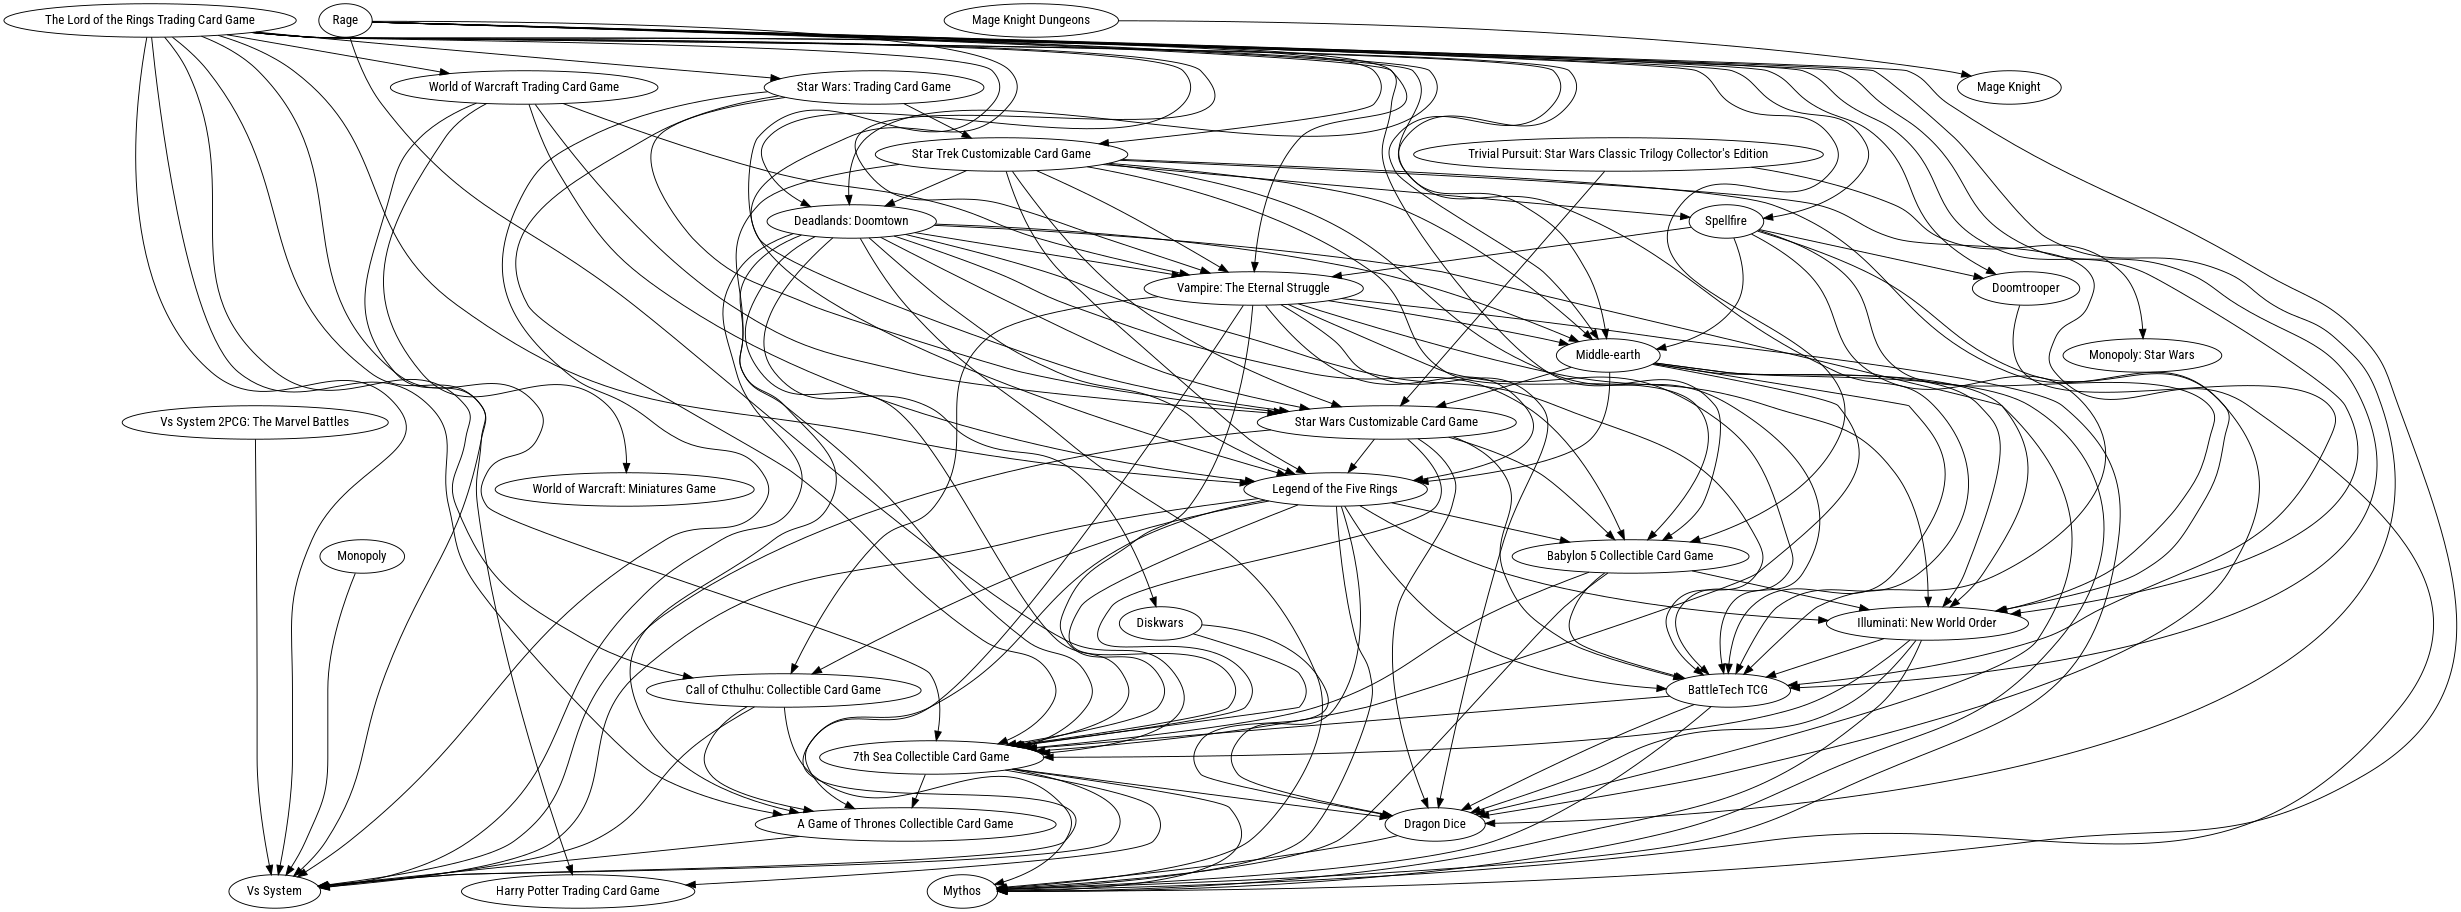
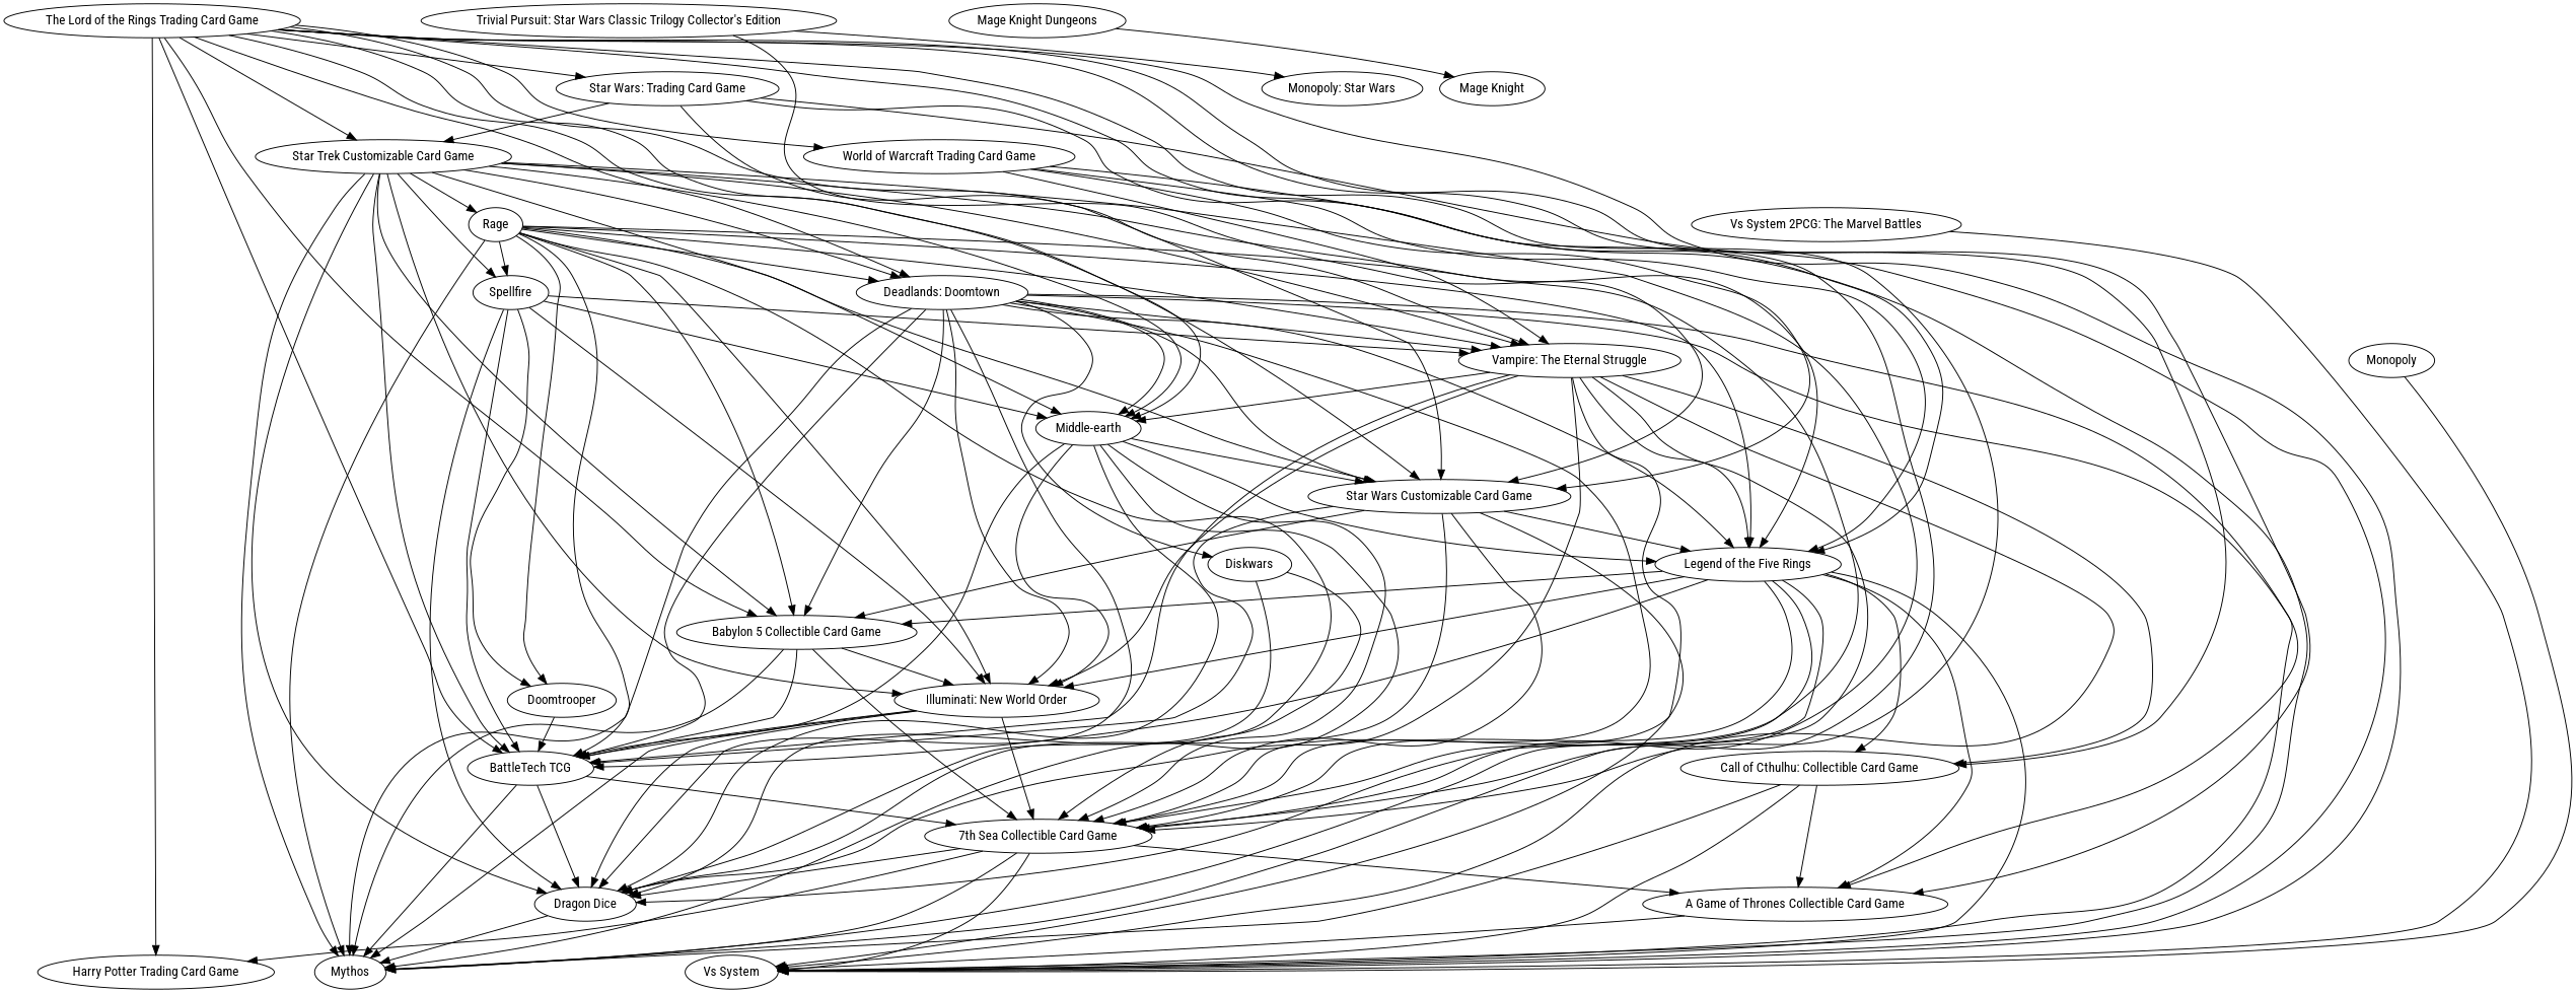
  digraph {
    fontname="Roboto Condensed"
    node [category="1002,1044,1064,1016" complexity=2.3864 fontname="Roboto Condensed" max_players=2 max_players_best=2 max_players_rec=2 max_time=45 mechanic=2040 min_players=2 min_players_best=2 min_players_rec=2 min_time=45]
    edge [fontname="Roboto Condensed"]
    n1 [bayes_rating=5.91654 category="1055,1002,1029,1044,1010,1046,1024" complexity=3.0167 l="-36.472,-10.159" label="Deadlands: Doomtown" max_players=6 max_players_best=6 max_players_rec=6 mechanic="2040,2011,2015" rating=7.25116 weight=1.3262681]
    n2 [bayes_rating=5.73803 category="1022,1002,1044,1008,1090" complexity=2.4828 l="-36.544,-10.050" label="7th Sea Collectible Card Game" max_players=6 max_players_best=6 max_players_rec=6 mechanic="2046,2040" rating=6.71121 weight=1.5078391]
    n3 [bayes_rating=6.22548 category="1002,1044,1010,1046,1035" complexity=3.2905 l="-36.830,-10.396" label="Legend of the Five Rings" max_players=8 max_players_rec=4 mechanic="2041,2685,2004" rating=7.165 weight=2.0512462]
    n4 [bayes_rating=5.80802 category="1022,1002,1044,1046,1024,1093" complexity=2.5556 l="-37.068,-10.509" label=Mythos max_players=10 max_players_best=4 max_players_rec=4 mechanic="3004,2040,2004,2686" min_players=1 rating=6.64615 weight=0.94240636]
    n5 [bayes_rating=5.75691 category="1002,1044,1016" complexity=2.4675 l="-36.931,-10.164" label="BattleTech TCG" max_time=20 min_time=20 rating=6.51682 weight=1.4382125]
    n6 [bayes_rating=5.73106 category="1002,1044,1021,1064,1026,1001,1016" complexity=3.1224 l="-36.996,-9.925" label="Babylon 5 Collectible Card Game" max_players=10 max_players_best=10 max_players_rec=10 max_time=60 mechanic="2040,2028,2015,2017" min_time=60 rating=6.75155 weight=0.6538497]
    n7 [bayes_rating=5.78591 category="1002,1044,1010,1093" complexity=2.8955 l="-36.960,-9.810" label="A Game of Thrones Collectible Card Game" max_players=5 max_players_best=5 max_players_rec=5 max_time=30 min_time=30 rating=6.86363 weight=0.35563368]
    n8 [bayes_rating=5.57453 category="1044,1010,1019" complexity=2.3958 l="-36.972,-10.334" label=Diskwars max_players=8 max_players_best=8 max_players_rec=8 max_time=90 mechanic="2001,2015" min_time=90 rating=5.95799 weight=0.5263498]
    n9 [bayes_rating=6.36819 category="1023,1002,1044,1046,1024,1001" complexity=3.4027 l="-36.825,-10.679" label="Vampire: The Eternal Struggle" max_players=5 max_players_best=5 max_players_rec=5 max_time=120 mechanic="2073,3004,2040,3099,2915,2685,2017" min_players_best=5 min_players_rec=4 min_time=120 rating=7.24368 weight=2.2576885]
    n10 [bayes_rating=6.33908 category="1022,1002,1044,1020,1010,1046,1093,1019" complexity=3.7385 l="-37.017,-10.696" label="Middle-earth" max_players=5 max_players_rec=3 max_time=90 mechanic="2046,2072,2040,2015" min_players=1 min_players_rec=1 min_time=90 rating=7.34411 weight=1.3202115]
    n11 [bayes_rating=5.81415 category="1002,1044,1079,1026,1001,1016" complexity=2.89 l="-36.575,-10.656" label="Illuminati: New World Order" max_players=6 max_players_best=6 max_players_rec=6 max_time=120 mechanic="2001,2664,2072,2040,2002,2015" min_time=120 rating=6.38847 weight=2.2113948]
    n12 [bayes_rating=5.57066 category="1044,1017,1010" complexity=2.3846 l="-36.860,-9.925" label="Dragon Dice" max_players=4 max_players_best=4 max_players_rec=4 max_time=30 mechanic=2072 min_time=30 rating=5.89806 weight=1.2744542]
    n13 [bayes_rating=5.85308 category="1002,1044,1116" complexity=2.6027 l="-37.163,-10.401" label="Vs System" max_time=15 min_time=15 rating=6.78742 weight=0.9163087]
    n14 [bayes_rating=6.12073 complexity=3.1751 l="-36.686,-10.517" label="Star Wars Customizable Card Game" max_time=60 mechanic="2080,2040,2011,2015" min_time=60 rating=6.74152 weight=1.7167803]
    n15 [bayes_rating=5.70547 category="1002,1044,1010,1046,1093" complexity=1.962 l="-37.079,-9.820" label="Harry Potter Trading Card Game" max_time=20 mechanic="2001,2040,2015" min_time=20 rating=6.16808 weight=0.13045925]
    n16 [bayes_rating=5.81207 category="1002,1044,1024,1093" complexity=2.5484 l="-37.278,-10.028" label="Call of Cthulhu: Collectible Card Game" max_time=30 mechanic="2040,2041" min_time=30 rating=6.87174 weight=0.42496422]
    n17 [bayes_rating=5.66893 complexity=2.7978 l="-37.177,-10.215" label="Star Trek Customizable Card Game" mechanic="2040,2004" rating=6.13181 weight=1.1575012]
    n18 [bayes_rating=5.61156 category="1002,1044,1046,1024" l="-36.521,-10.410" label=Rage max_players=6 max_players_best=6 max_players_rec=6 rating=6.11914 weight=0.99831146 mechanic=""]
    n19 [bayes_rating=5.39472 category="1002,1044,1010" complexity=2.0444 l="-37.349,-10.446" label=Spellfire max_players=8 max_players_best=8 max_players_rec=8 max_time=90 mechanic="2018,2041,2004,2008" min_time=90 rating=5.27701 weight=0.47393054]
    n20 [bayes_rating=5.50095 category="1002,1044,1046,1024,1016,1113" complexity=2.1111 l="-36.783,-10.836" label=Doomtrooper max_players=7 max_players_best=7 max_players_rec=7 max_time=60 mechanic="2001,2040,2015" min_time=60 rating=5.72342 weight=0.124427706]
    n21 [bayes_rating=6.09135 category="1022,1002,1044,1010,1064,1093" complexity=2.9478 l="-36.635,-10.333" label="The Lord of the Rings Trading Card Game" max_players=6 max_players_rec=4 rating=6.99049 weight=1.2769359]
    n22 [bayes_rating=5.56534 category="1002,1044,1046,1064,1016" complexity=2.0 l="-36.808,-9.812" label="Star Wars: Trading Card Game" mechanic=2001 rating=5.95039 weight=0.33898962]
    n23 [bayes_rating=6.04081 category="1002,1044,1010,1101" complexity=2.5838 l="-37.114,-9.999" label="World of Warcraft Trading Card Game" max_time=20 mechanic="2040,2015" min_time=20 rating=6.72255 weight=0.7738838]
-   n24 [bayes_rating=5.77415 category="1022,1044,1010,1046,1047,1101,1019" complexity=2.3176 l="-36.986,-9.636" label="World of Warcraft: Miniatures Game" max_players_rec=3 mechanic="2001,2046,2072,2026,2663" rating=6.67263 weight=0.25635755]
    n25 [bayes_rating=5.80378 category="1002,1116,1046" complexity=2.3929 l="-37.393,-9.905" label="Vs System 2PCG: The Marvel Battles" max_time=30 mechanic="2040,2015" min_time=30 rating=6.96949 weight=0]
    n26 [bayes_rating=5.77575 category="1022,1044,1020,1010,1046,1059,1047" complexity=2.4769 l="-36.378,-11.246" label="Mage Knight Dungeons" max_players=4 max_players_best=4 max_players_rec=4 max_time=60 mechanic="2001,2011,2028,2002,2015" min_time=60 rating=6.6928 weight=0.40585265]
    "Mage Knight" [bayes_rating=5.70563 category="1044,1010,1047,1019" l="-36.186,-11.139" max_players=4 max_players_best=4 max_players_rec=4 max_time=60 min_time=60 rating=6.19543 mechanic=""]
    n28 [bayes_rating=5.99437 category="1044,1116,1017,1046,1047" complexity=2.8177 l="-36.462,-10.913" label=Monopoly max_players_rec=3 max_time=60 mechanic="2001,2072,2015" min_time=60 rating=6.50971]
    n29 [bayes_rating=5.50118 category="1064,1030,1016,1027" complexity=1.5758 l="-36.053,-10.481" label="Trivial Pursuit: Star Wars Classic Trilogy Collector's Edition" max_players=4 max_players_best=4 max_players_rec=4 max_time=90 mechanic=2035 min_time=90 rating=5.59695 weight=0.3055281]
    "Monopoly: Star Wars" [bayes_rating=5.17578 category="1021,1064,1026" complexity=1.7368 l="-35.601,-10.421" max_players=8 max_players_best=8 max_players_rec=8 max_time=90 mechanic="2012,2685,2035,2004,2008" min_time=90 rating=4.94893]
    n1 -> n2 [weight=0.16666667]
    n1 -> n3 [weight=0.11681583]
    n1 -> n4 [weight=0.0948213]
    n1 -> n5 [weight=0.088757396]
    n1 -> n6 [weight=0.08189263]
    n1 -> n7 [weight=0.07959356]
    n1 -> n8 [weight=0.07789855]
    n1 -> n9 [weight=0.07708406]
    n1 -> n10 [weight=0.06728074]
    n1 -> n11 [weight=0.06684782]
+   n1 -> n12 [weight=0.06575015]
    n1 -> n13 [weight=0.06521739]
    n1 -> n14 [weight=0.06327373]
    n2 -> n4 [weight=0.0769823]
    n2 -> n7 [weight=0.07123288]
    n2 -> n12 [weight=0.06325111]
    n2 -> n13 [weight=0.068627454]
    n2 -> n15 [weight=0.06747295]
    n3 -> n2 [weight=0.116084605]
    n3 -> n4 [weight=0.07724778]
    n3 -> n5 [weight=0.09079118]
    n3 -> n6 [weight=0.06413302]
    n3 -> n7 [weight=0.068442814]
    n3 -> n11 [weight=0.072216295]
    n3 -> n12 [weight=0.064613074]
    n3 -> n13 [weight=0.08119478]
    n3 -> n16 [weight=0.06347093]
    n5 -> n2 [weight=0.0968775]
    n5 -> n4 [weight=0.06645162]
    n5 -> n12 [weight=0.07321131]
    n6 -> n2 [weight=0.10131712]
    n6 -> n4 [weight=0.071149334]
    n6 -> n5 [weight=0.09290954]
    n6 -> n11 [weight=0.060799073]
    n7 -> n13 [weight=0.061959654]
    n8 -> n2 [weight=0.08582834]
    n8 -> n12 [weight=0.08109876]
    n9 -> n2 [weight=0.06376915]
    n9 -> n3 [weight=0.12779291]
    n9 -> n4 [weight=0.082808875]
    n9 -> n5 [weight=0.0828877]
    n9 -> n10 [weight=0.11381909]
    n9 -> n11 [weight=0.09929287]
    n9 -> n12 [weight=0.06636637]
    n9 -> n13 [weight=0.06032258]
    n9 -> n16 [weight=0.06209485]
    n10 -> n2 [weight=0.06569646]
    n10 -> n3 [weight=0.11558091]
    n10 -> n4 [weight=0.095458046]
    n10 -> n5 [weight=0.07519084]
    n10 -> n11 [weight=0.069857694]
    n10 -> n12 [weight=0.061778683]
    n10 -> n14 [weight=0.10428074]
    n11 -> n2 [weight=0.06100342]
    n11 -> n4 [weight=0.096675195]
    n11 -> n5 [weight=0.06710394]
    n11 -> n12 [weight=0.06825187]
    n12 -> n4 [weight=0.06623235]
    n14 -> n2 [weight=0.06254442]
    n14 -> n3 [weight=0.09864757]
    n14 -> n5 [weight=0.084949836]
    n14 -> n6 [weight=0.06625855]
    n14 -> n12 [weight=0.06087735]
    n14 -> n13 [weight=0.07408616]
    n16 -> n4 [weight=0.090779126]
    n16 -> n7 [weight=0.1177988]
    n16 -> n13 [weight=0.06925208]
    n17 -> n1 [weight=0.070995145]
    n17 -> n2 [weight=0.07359587]
    n17 -> n3 [weight=0.06990881]
    n17 -> n4 [weight=0.062227074]
    n17 -> n5 [weight=0.087968215]
    n17 -> n6 [weight=0.093708165]
    n17 -> n9 [weight=0.07680585]
    n17 -> n10 [weight=0.07836338]
    n17 -> n11 [weight=0.06454465]
+   n17 -> n12 [weight=0.061963774]
    n17 -> n14 [weight=0.14540155]
+   n17 -> n18 [weight=0.079445146]
    n17 -> n19 [weight=0.06557377]
    n18 -> n1 [weight=0.0894239]
    n18 -> n2 [weight=0.08372093]
    n18 -> n3 [weight=0.0821662]
    n18 -> n4 [weight=0.078183174]
    n18 -> n5 [weight=0.09490741]
    n18 -> n6 [weight=0.060690943]
    n18 -> n9 [weight=0.09606356]
    n18 -> n10 [weight=0.060926076]
    n18 -> n11 [weight=0.07970605]
    n18 -> n12 [weight=0.06724244]
    n18 -> n19 [weight=0.08455565]
    n18 -> n20 [weight=0.07581574]
    n19 -> n5 [weight=0.07579102]
    n19 -> n9 [weight=0.06174543]
    n19 -> n10 [weight=0.060303513]
    n19 -> n11 [weight=0.0648855]
    n19 -> n12 [weight=0.08506732]
    n19 -> n20 [weight=0.06107566]
    n20 -> n5 [weight=0.06335205]
    n21 -> n1 [weight=0.07174019]
    n21 -> n2 [weight=0.07656968]
    n21 -> n3 [weight=0.09683927]
    n21 -> n5 [weight=0.061068702]
    n21 -> n6 [weight=0.06230848]
    n21 -> n7 [weight=0.07440476]
    n21 -> n9 [weight=0.073374696]
    n21 -> n10 [weight=0.10709838]
    n21 -> n13 [weight=0.083633095]
    n21 -> n14 [weight=0.13378878]
    n21 -> n15 [weight=0.07014028]
    n21 -> n16 [weight=0.061728396]
    n21 -> n17 [weight=0.085854456]
    n21 -> n22 [weight=0.0831579]
    n21 -> n23 [weight=0.07069175]
    n22 -> n2 [weight=0.06393606]
    n22 -> n13 [weight=0.064692125]
    n22 -> n14 [weight=0.08210604]
    n22 -> n17 [weight=0.060526315]
    n23 -> n3 [weight=0.078339666]
    n23 -> n9 [weight=0.06476559]
    n23 -> n13 [weight=0.0799391]
    n23 -> n14 [weight=0.064446054]
-   n23 -> n24 [weight=0.13306123]
    n25 -> n13 [weight=0.07603186]
    n26 -> "Mage Knight" [weight=0.2689707]
    n28 -> n13 [weight=0.0952381]
    n29 -> n14 [weight=0.08954409]
    n29 -> "Monopoly: Star Wars" [weight=0.10072854]
  }
